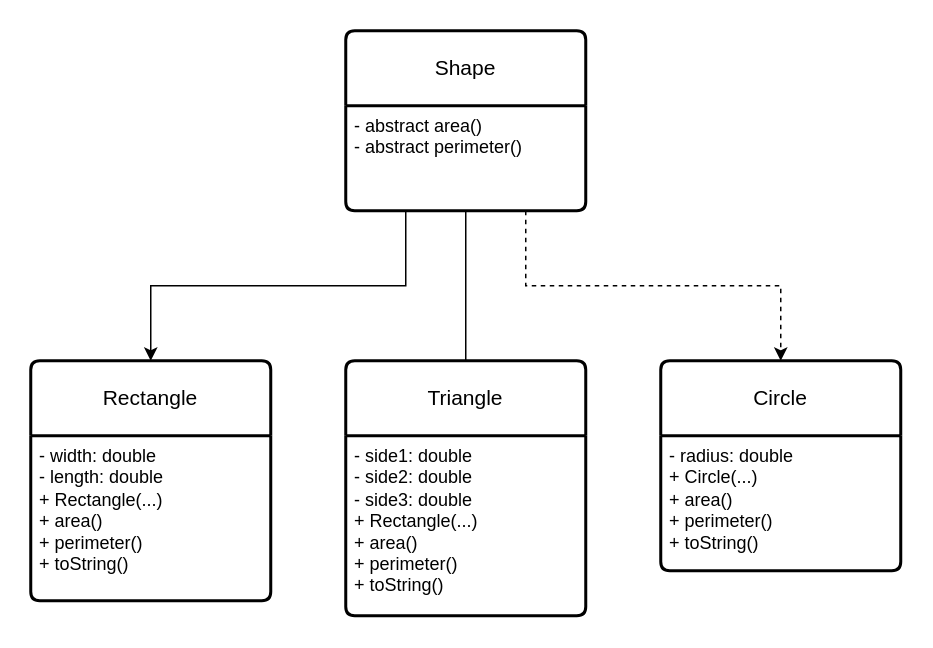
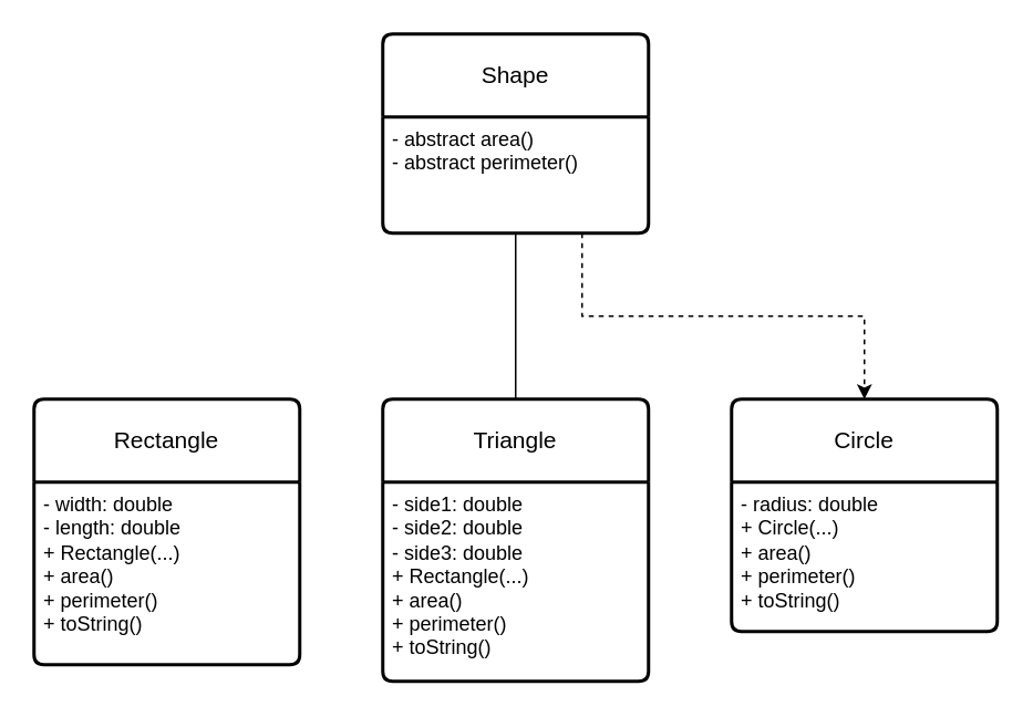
  <mxCell id="0" />
  <mxCell id="1" parent="0" />
  <mxCell id="2" value="Shape" style="swimlane;childLayout=stackLayout;horizontal=1;startSize=50;horizontalStack=0;rounded=1;fontSize=14;fontStyle=0;strokeWidth=2;resizeParent=0;resizeLast=1;shadow=0;dashed=0;align=center;arcSize=4;whiteSpace=wrap;html=1;" vertex="1" parent="1"><mxGeometry x="230" y="20" width="160" height="120" as="geometry" /></mxCell>
  <mxCell id="3" value="- abstract area()&lt;br&gt;- abstract perimeter()&lt;br&gt;" style="align=left;strokeColor=none;fillColor=none;spacingLeft=4;fontSize=12;verticalAlign=top;resizable=0;rotatable=0;part=1;html=1;" vertex="1" parent="2"><mxGeometry y="50" width="160" height="70" as="geometry" /></mxCell>
  <mxCell id="4" value="Circle" style="swimlane;childLayout=stackLayout;horizontal=1;startSize=50;horizontalStack=0;rounded=1;fontSize=14;fontStyle=0;strokeWidth=2;resizeParent=0;resizeLast=1;shadow=0;dashed=0;align=center;arcSize=4;whiteSpace=wrap;html=1;" vertex="1" parent="1"><mxGeometry x="440" y="240" width="160" height="140" as="geometry" /></mxCell>
  <mxCell id="5" value="- radius: double&lt;br&gt;+ Circle(...)&lt;br&gt;+ area()&lt;br&gt;+ perimeter()&lt;br&gt;+ toString()" style="align=left;strokeColor=none;fillColor=none;spacingLeft=4;fontSize=12;verticalAlign=top;resizable=0;rotatable=0;part=1;html=1;" vertex="1" parent="4"><mxGeometry y="50" width="160" height="90" as="geometry" /></mxCell>
  <mxCell id="6" value="Rectangle" style="swimlane;childLayout=stackLayout;horizontal=1;startSize=50;horizontalStack=0;rounded=1;fontSize=14;fontStyle=0;strokeWidth=2;resizeParent=0;resizeLast=1;shadow=0;dashed=0;align=center;arcSize=4;whiteSpace=wrap;html=1;" vertex="1" parent="1"><mxGeometry x="20" y="240" width="160" height="160" as="geometry" /></mxCell>
  <mxCell id="7" value="- width: double&lt;br&gt;- length: double&lt;br&gt;+ Rectangle(...)&lt;br&gt;+ area()&lt;br&gt;+ perimeter()&lt;br&gt;+ toString()" style="align=left;strokeColor=none;fillColor=none;spacingLeft=4;fontSize=12;verticalAlign=top;resizable=0;rotatable=0;part=1;html=1;" vertex="1" parent="6"><mxGeometry y="50" width="160" height="110" as="geometry" /></mxCell>
  <mxCell id="8" value="Triangle" style="swimlane;childLayout=stackLayout;horizontal=1;startSize=50;horizontalStack=0;rounded=1;fontSize=14;fontStyle=0;strokeWidth=2;resizeParent=0;resizeLast=1;shadow=0;dashed=0;align=center;arcSize=4;whiteSpace=wrap;html=1;" vertex="1" parent="1"><mxGeometry x="230" y="240" width="160" height="170" as="geometry" /></mxCell>
  <mxCell id="9" value="- side1: double&lt;br&gt;- side2: double&lt;br&gt;- side3: double&lt;br&gt;+ Rectangle(...)&lt;br&gt;+ area()&lt;br&gt;+ perimeter()&lt;br&gt;+ toString()" style="align=left;strokeColor=none;fillColor=none;spacingLeft=4;fontSize=12;verticalAlign=top;resizable=0;rotatable=0;part=1;html=1;" vertex="1" parent="8"><mxGeometry y="50" width="160" height="120" as="geometry" /></mxCell>
  <mxCell id="10" style="edgeStyle=orthogonalEdgeStyle;rounded=0;orthogonalLoop=1;jettySize=auto;html=1;exitX=0.5;exitY=1;exitDx=0;exitDy=0;endArrow=none;" edge="1" parent="1" source="3" target="8"><mxGeometry relative="1" as="geometry" /></mxCell>
- <mxCell id="11" style="edgeStyle=orthogonalEdgeStyle;rounded=0;orthogonalLoop=1;jettySize=auto;html=1;exitX=0.25;exitY=1;exitDx=0;exitDy=0;entryX=0.5;entryY=0;entryDx=0;entryDy=0;" edge="1" parent="1" source="3" target="6"><mxGeometry relative="1" as="geometry" /></mxCell>
  <mxCell id="12" style="edgeStyle=orthogonalEdgeStyle;rounded=0;orthogonalLoop=1;jettySize=auto;html=1;exitX=0.75;exitY=1;exitDx=0;exitDy=0;entryX=0.5;entryY=0;entryDx=0;entryDy=0;dashed=1;" edge="1" parent="1" source="3" target="4"><mxGeometry relative="1" as="geometry" /></mxCell>
